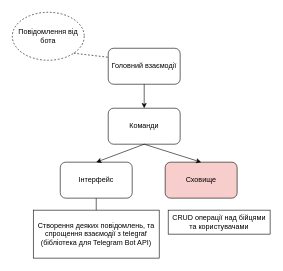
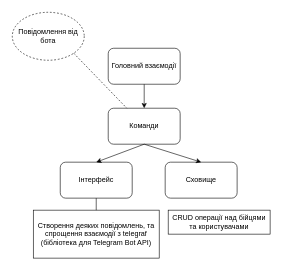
  <mxCell id="0" />
  <mxCell id="1" parent="0" />
  <mxCell id="2" value="Головний взаємодії" style="rounded=1;whiteSpace=wrap;html=1;" vertex="1" parent="1"><mxGeometry x="180" y="80" width="120" height="60" as="geometry" /></mxCell>
  <mxCell id="3" value="Команди" style="rounded=1;whiteSpace=wrap;html=1;" vertex="1" parent="1"><mxGeometry x="180" y="180" width="120" height="60" as="geometry" /></mxCell>
- <mxCell id="4" value="Сховище" style="rounded=1;whiteSpace=wrap;html=1;fillColor=#f8cecc;" vertex="1" parent="1"><mxGeometry x="275" y="270" width="120" height="60" as="geometry" /></mxCell>
+ <mxCell id="4" value="Сховище" style="rounded=1;whiteSpace=wrap;html=1;" vertex="1" parent="1"><mxGeometry x="275" y="270" width="120" height="60" as="geometry" /></mxCell>
  <mxCell id="5" value="Інтерфейс" style="rounded=1;whiteSpace=wrap;html=1;" vertex="1" parent="1"><mxGeometry x="100" y="270" width="120" height="60" as="geometry" /></mxCell>
  <mxCell id="6" value="" style="endArrow=classic;html=1;exitX=0.5;exitY=1;exitDx=0;exitDy=0;entryX=0.5;entryY=0;entryDx=0;entryDy=0;" edge="1" parent="1" source="2" target="3"><mxGeometry width="50" height="50" relative="1" as="geometry"><mxPoint x="350" y="260" as="sourcePoint" /><mxPoint x="400" y="210" as="targetPoint" /></mxGeometry></mxCell>
  <mxCell id="7" value="" style="endArrow=classic;html=1;exitX=0.5;exitY=1;exitDx=0;exitDy=0;entryX=0.5;entryY=0;entryDx=0;entryDy=0;" edge="1" parent="1" source="3" target="4"><mxGeometry width="50" height="50" relative="1" as="geometry"><mxPoint x="310" y="210" as="sourcePoint" /><mxPoint x="390" y="210" as="targetPoint" /></mxGeometry></mxCell>
  <mxCell id="8" value="" style="endArrow=classic;html=1;exitX=0.5;exitY=1;exitDx=0;exitDy=0;entryX=0.5;entryY=0;entryDx=0;entryDy=0;" edge="1" parent="1" source="3" target="5"><mxGeometry width="50" height="50" relative="1" as="geometry"><mxPoint x="350" y="290" as="sourcePoint" /><mxPoint x="380" y="330" as="targetPoint" /></mxGeometry></mxCell>
  <mxCell id="9" value="CRUD операції над бійцями та користувачами" style="rounded=0;whiteSpace=wrap;html=1;" vertex="1" parent="1"><mxGeometry x="280" y="350" width="170" height="40" as="geometry" /></mxCell>
  <mxCell id="10" value="Створення деяких повідомлень, та спрощення взаємодії з telegraf (бібліотека для Telegram Bot API)" style="rounded=0;whiteSpace=wrap;html=1;" vertex="1" parent="1"><mxGeometry x="55" y="350" width="210" height="80" as="geometry" /></mxCell>
  <mxCell id="11" value="" style="endArrow=none;html=1;entryX=0.5;entryY=1;entryDx=0;entryDy=0;exitX=0.5;exitY=0;exitDx=0;exitDy=0;" edge="1" parent="1" source="10" target="5"><mxGeometry width="50" height="50" relative="1" as="geometry"><mxPoint x="175" y="390" as="sourcePoint" /><mxPoint x="215" y="290" as="targetPoint" /></mxGeometry></mxCell>
  <mxCell id="12" value="Повідомлення від бота" style="ellipse;whiteSpace=wrap;html=1;dashed=1;" vertex="1" parent="1"><mxGeometry x="20" y="20" width="120" height="80" as="geometry" /></mxCell>
- <mxCell id="13" value="" style="endArrow=none;dashed=1;html=1;entryX=0;entryY=0.25;entryDx=0;entryDy=0;exitX=1;exitY=1;exitDx=0;exitDy=0;" edge="1" parent="1" source="12" target="2"><mxGeometry width="50" height="50" relative="1" as="geometry"><mxPoint x="20" y="210" as="sourcePoint" /><mxPoint x="70" y="160" as="targetPoint" /></mxGeometry></mxCell>
+ <mxCell id="13" value="" style="endArrow=none;dashed=1;html=1;exitX=1;exitY=1;exitDx=0;exitDy=0;" edge="1" parent="1" source="12" target="3"><mxGeometry width="50" height="50" relative="1" as="geometry"><mxPoint x="20" y="210" as="sourcePoint" /><mxPoint x="70" y="160" as="targetPoint" /></mxGeometry></mxCell>
